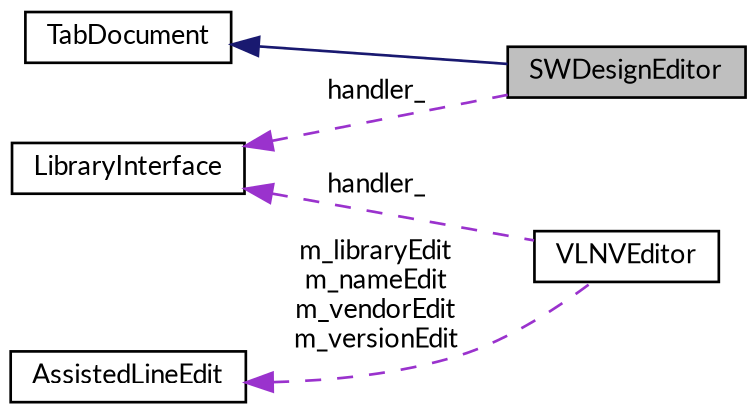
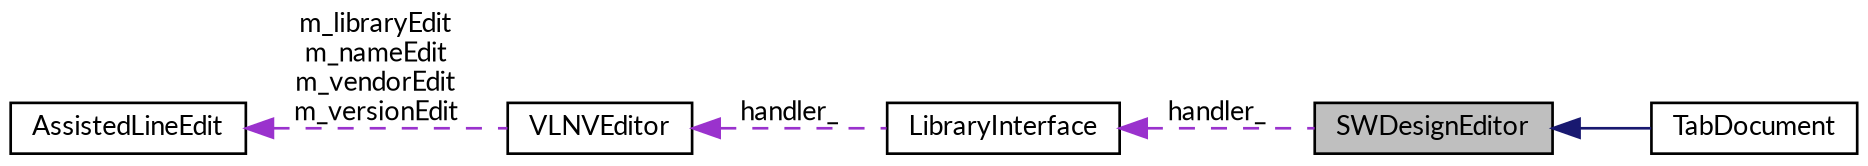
  digraph {
    fontname=Lato
    rankdir=LR
    node [color=black fontname=Lato fontsize=10 shape=record]
    edge [color=darkorchid3 dir=back fontname=Lato fontsize=10 labelfontname=FreeSans labelfontsize=10 style=dashed]
    n1 [fillcolor=grey75 fontcolor=black height=0.2 label=SWDesignEditor style=filled width=0.4]
    n2 [height=0.2 label=TabDocument width=0.4]
    n3 [height=0.2 label=LibraryInterface width=0.4]
    n4 [height=0.2 label=VLNVEditor width=0.4]
    n5 [height=0.2 label=AssistedLineEdit width=0.4]
-   n2 -> n1 [color=midnightblue style=solid]
+   n1 -> n2 [color=midnightblue style=solid]
    n3 -> n1 [label=handler_]
-   n3 -> n4 [label=handler_]
+   n4 -> n3 [label=handler_]
    n5 -> n4 [label="m_libraryEdit\nm_nameEdit\nm_vendorEdit\nm_versionEdit"]
  }
